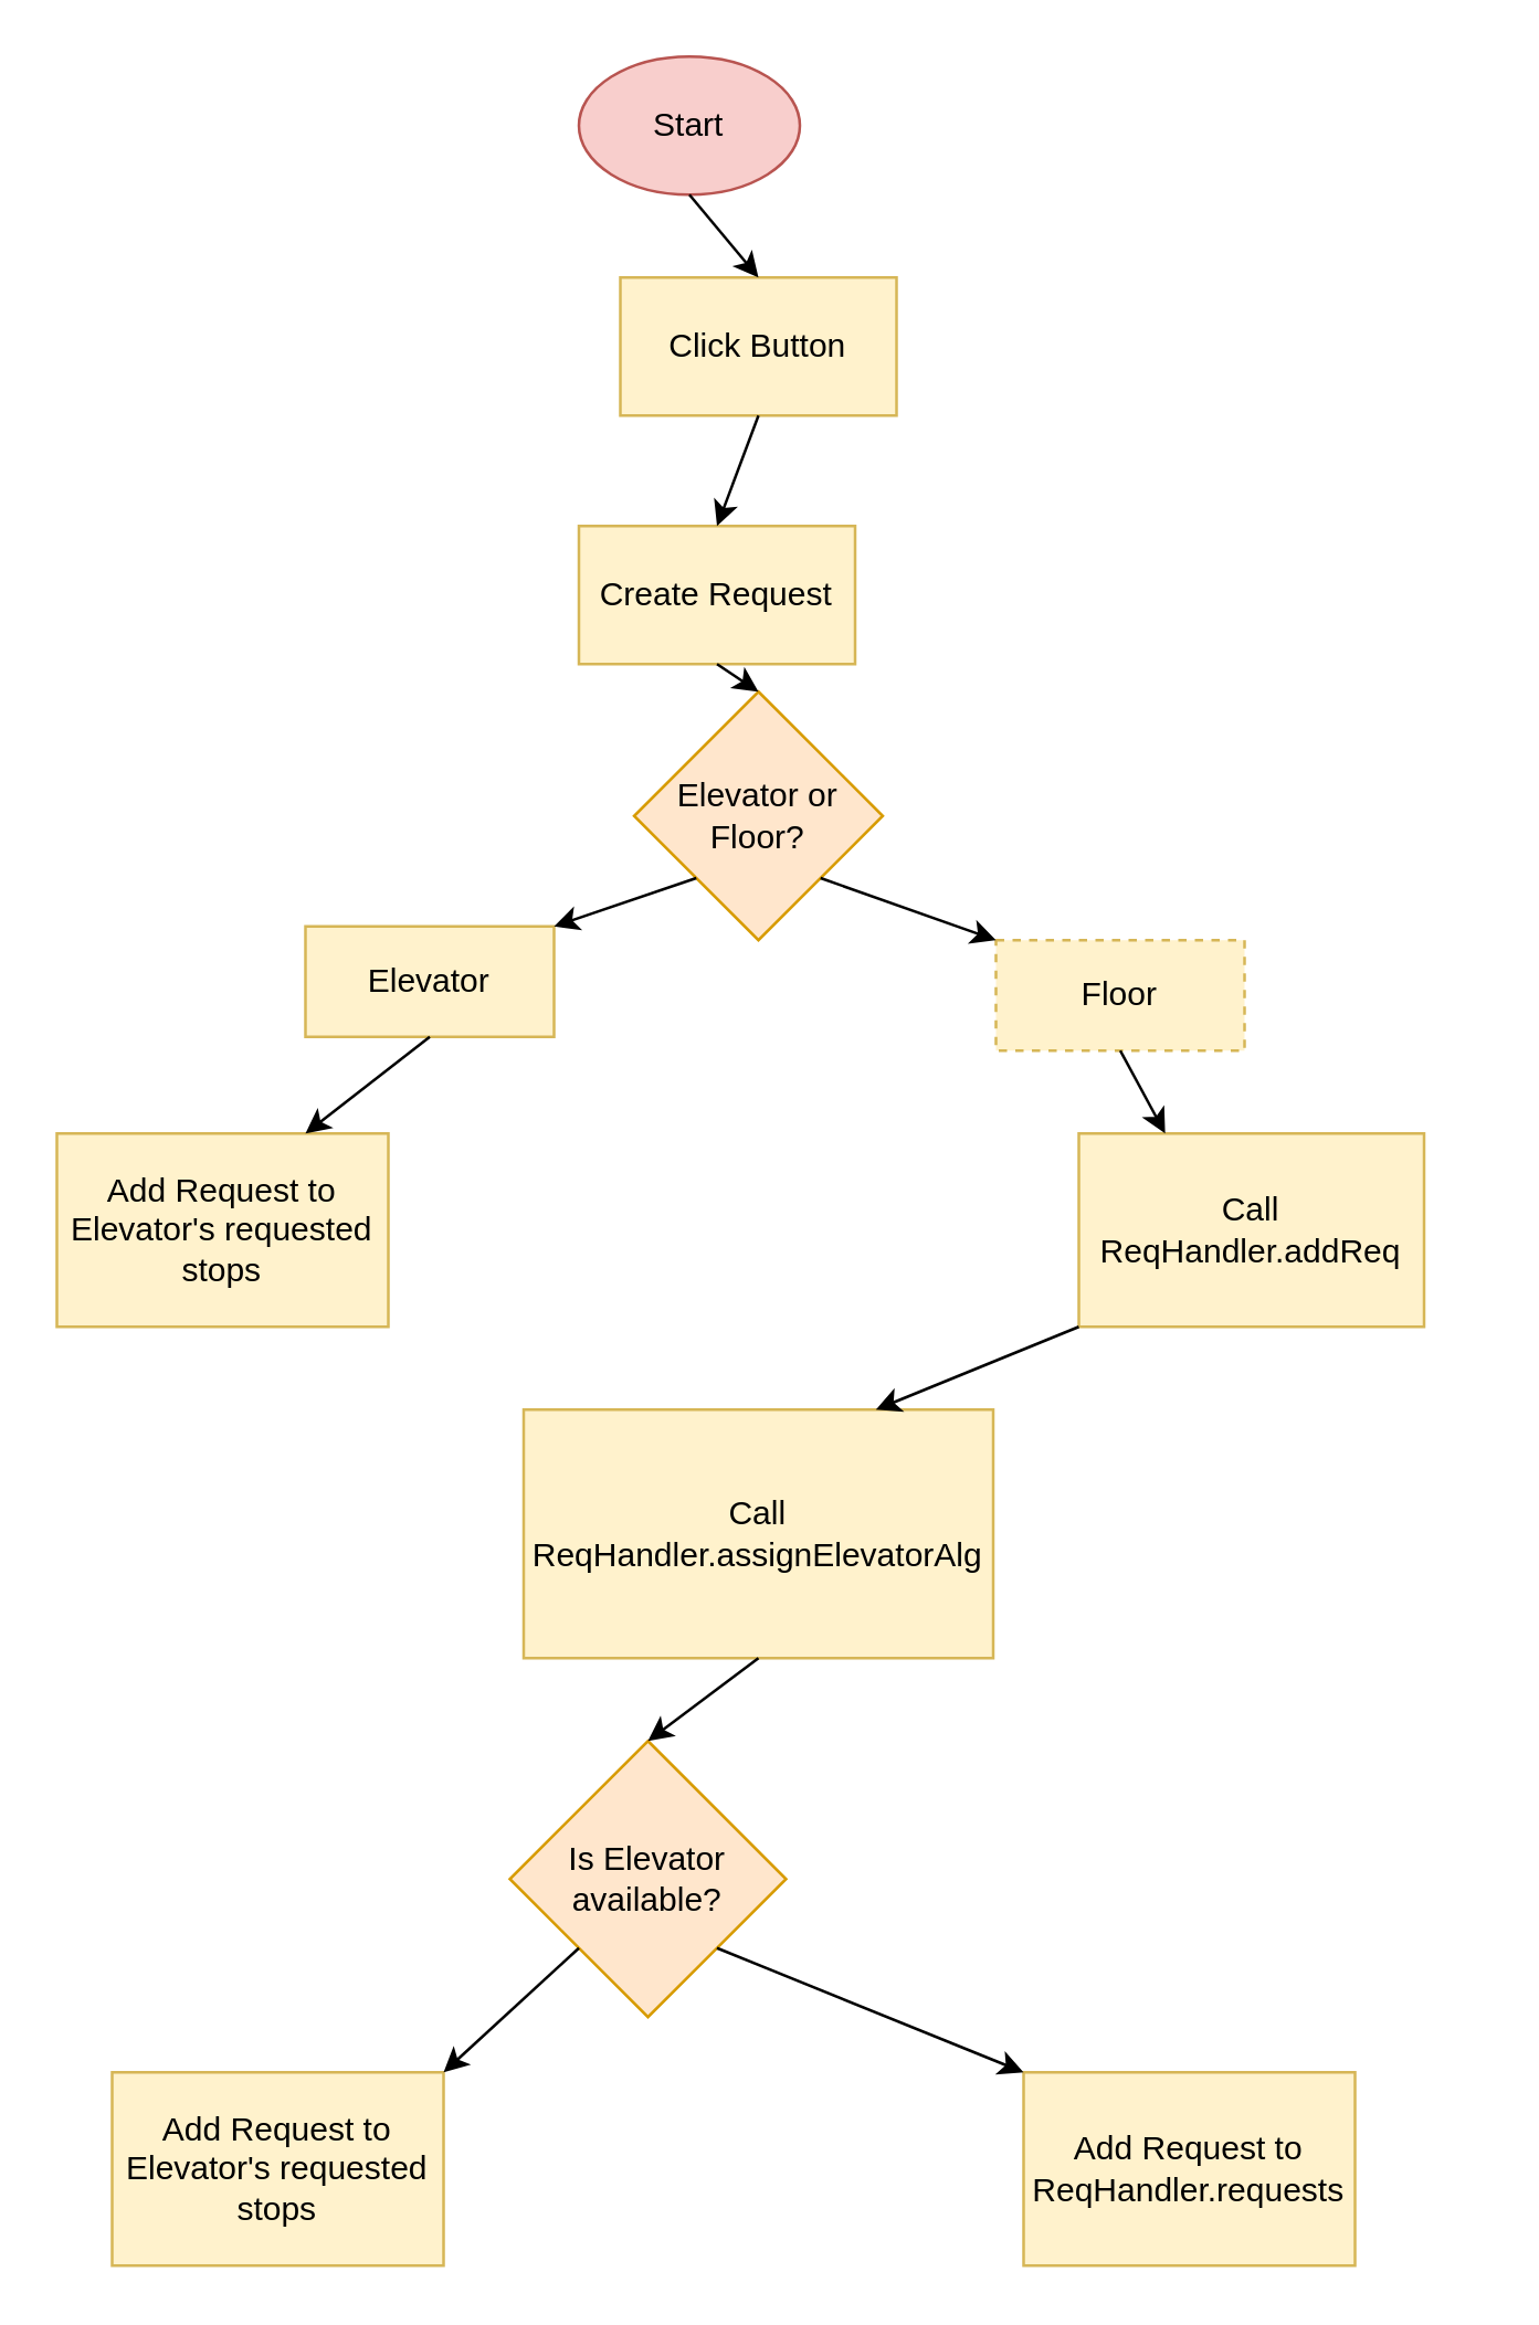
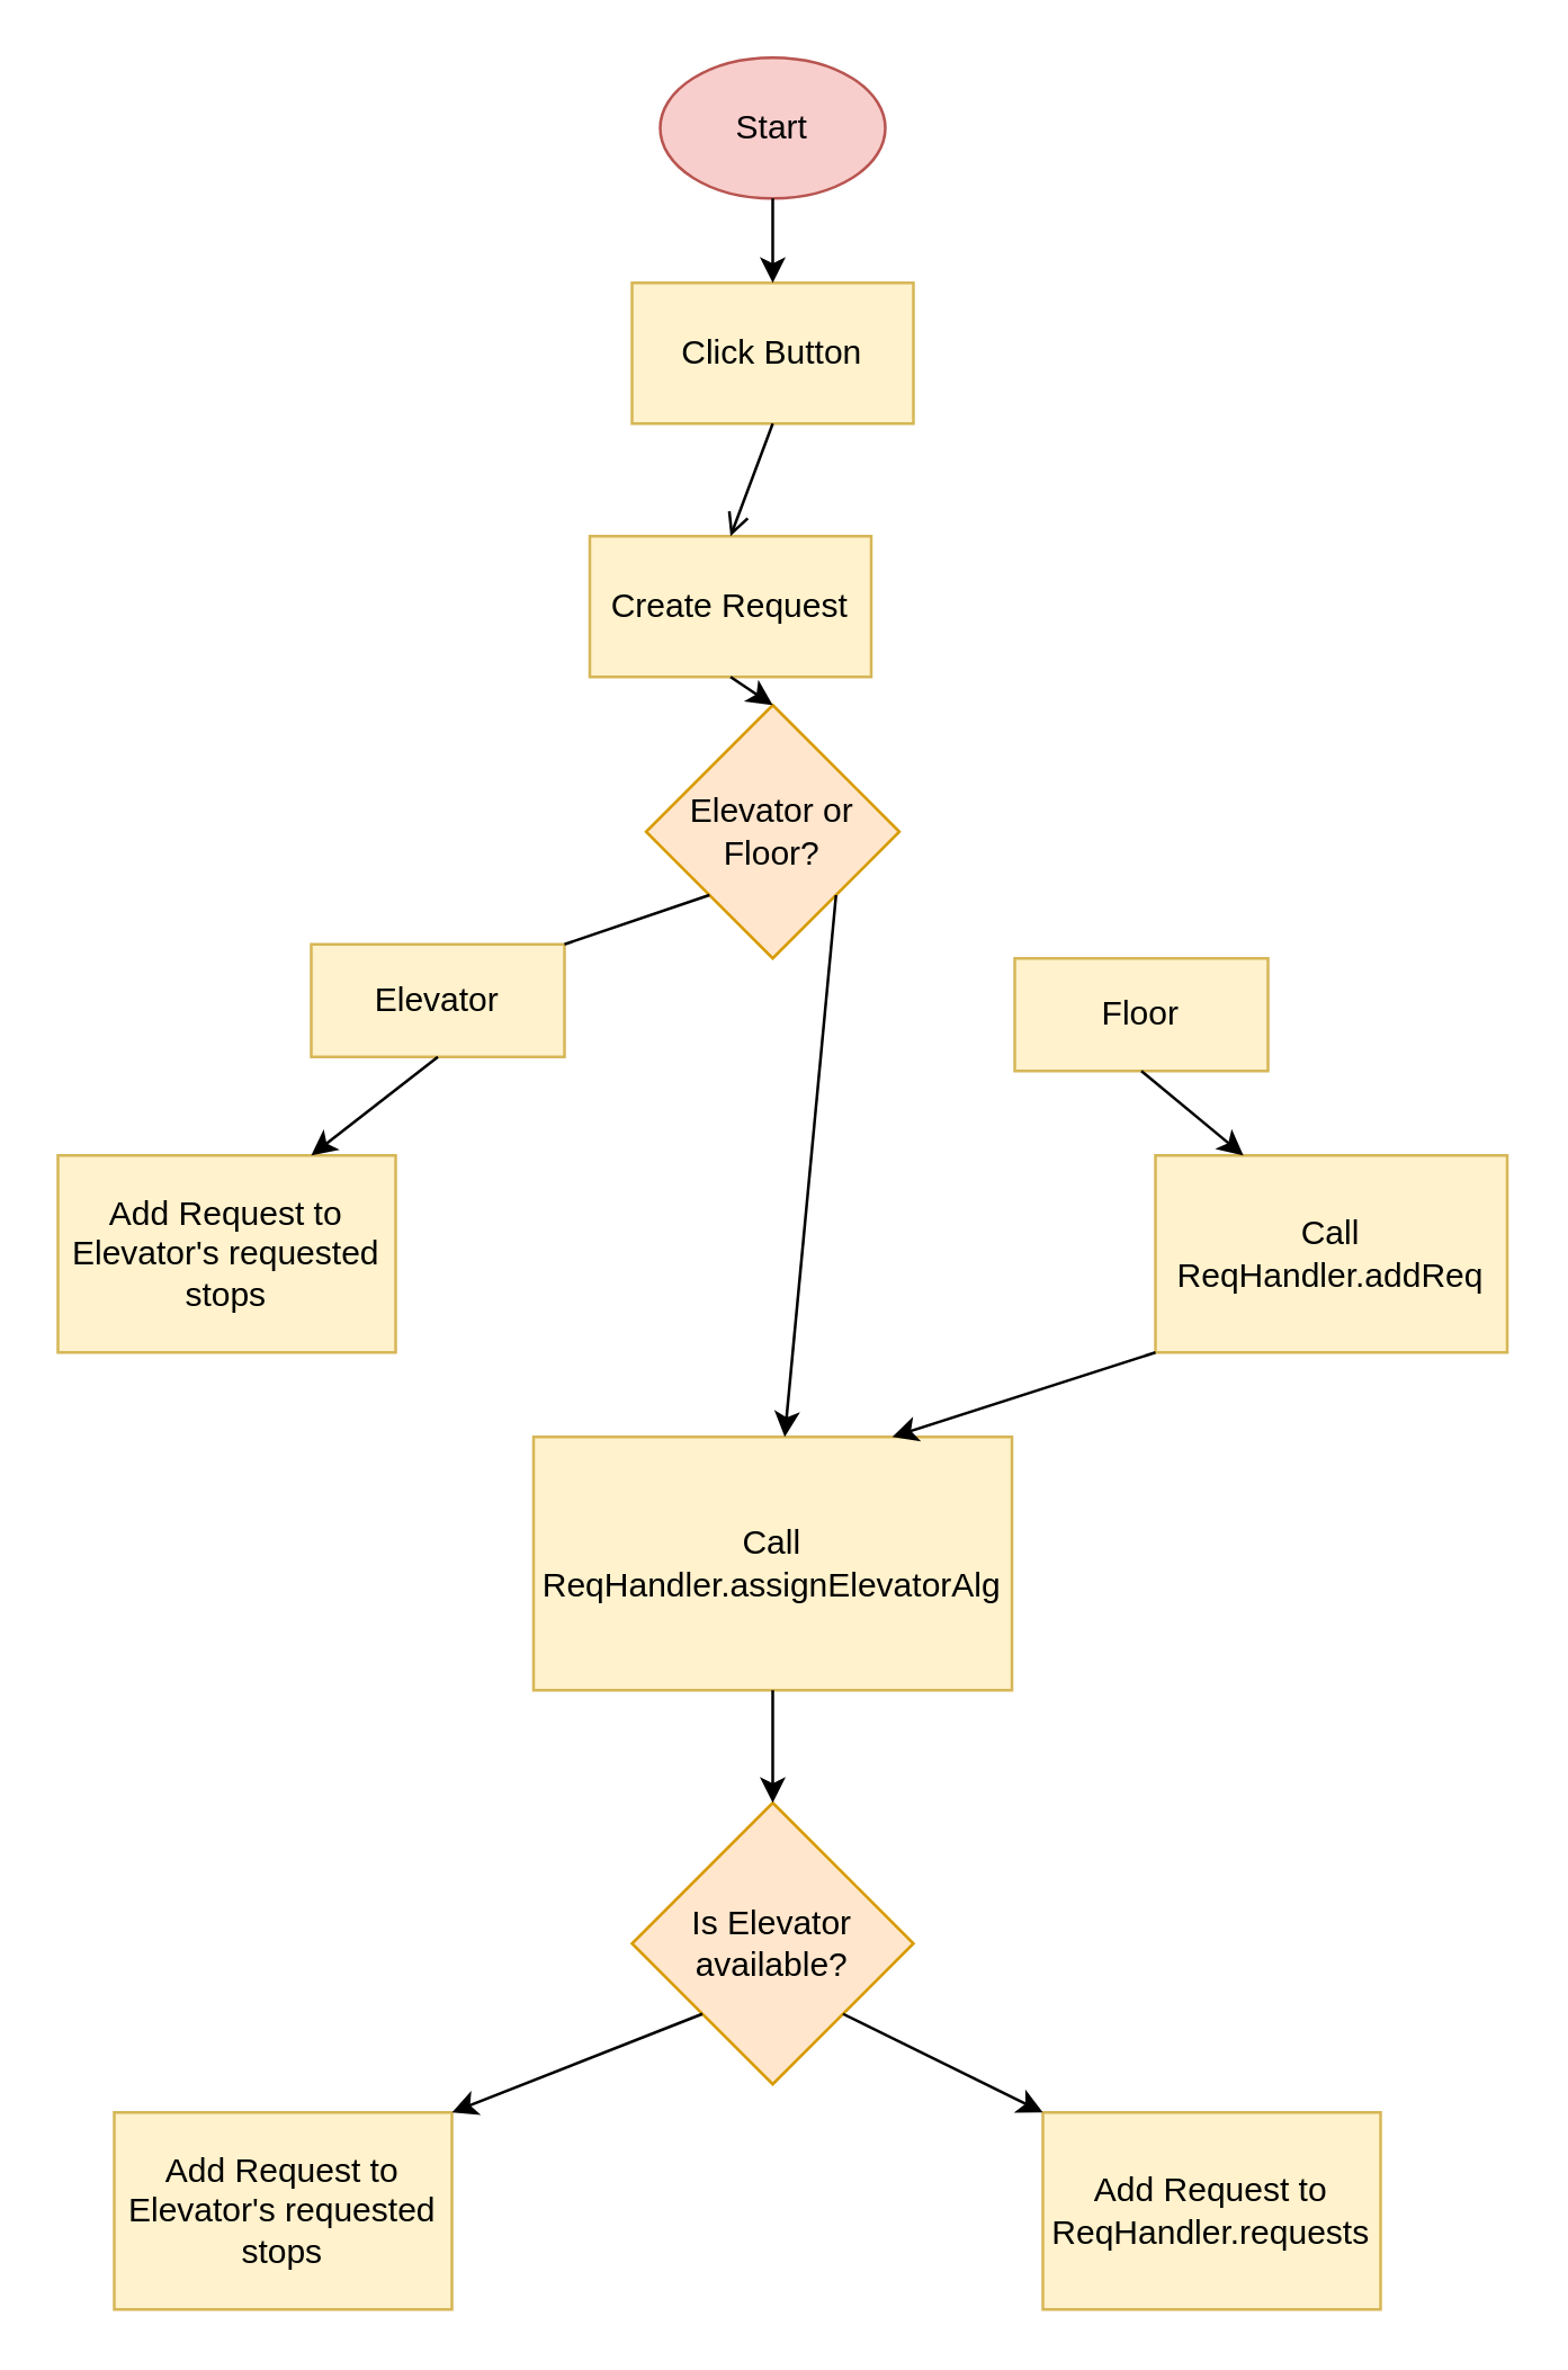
  <mxCell id="0" />
  <mxCell id="1" parent="0" />
- <mxCell id="2" value="Start" style="ellipse;whiteSpace=wrap;html=1;fillColor=#f8cecc;strokeColor=#b85450;" vertex="1" parent="1"><mxGeometry x="209" y="20" width="80" height="50" as="geometry" /></mxCell>
+ <mxCell id="2" value="Start" style="ellipse;whiteSpace=wrap;html=1;fillColor=#f8cecc;strokeColor=#b85450;" vertex="1" parent="1"><mxGeometry x="234" y="20" width="80" height="50" as="geometry" /></mxCell>
  <mxCell id="3" value="Click Button" style="rounded=0;whiteSpace=wrap;html=1;fillColor=#fff2cc;strokeColor=#d6b656;" vertex="1" parent="1"><mxGeometry x="224" y="100" width="100" height="50" as="geometry" /></mxCell>
  <mxCell id="4" value="Elevator or Floor?" style="rhombus;whiteSpace=wrap;html=1;fillColor=#ffe6cc;strokeColor=#d79b00;" vertex="1" parent="1"><mxGeometry x="229" y="250" width="90" height="90" as="geometry" /></mxCell>
  <mxCell id="5" value="Elevator" style="rounded=0;whiteSpace=wrap;html=1;fillColor=#fff2cc;strokeColor=#d6b656;" vertex="1" parent="1"><mxGeometry x="110" y="335" width="90" height="40" as="geometry" /></mxCell>
- <mxCell id="6" value="Floor" style="rounded=0;whiteSpace=wrap;html=1;fillColor=#fff2cc;strokeColor=#d6b656;dashed=1;" vertex="1" parent="1"><mxGeometry x="360" y="340" width="90" height="40" as="geometry" /></mxCell>
+ <mxCell id="6" value="Floor" style="rounded=0;whiteSpace=wrap;html=1;fillColor=#fff2cc;strokeColor=#d6b656;" vertex="1" parent="1"><mxGeometry x="360" y="340" width="90" height="40" as="geometry" /></mxCell>
  <mxCell id="7" value="Create Request" style="rounded=0;whiteSpace=wrap;html=1;fillColor=#fff2cc;strokeColor=#d6b656;" vertex="1" parent="1"><mxGeometry x="209" y="190" width="100" height="50" as="geometry" /></mxCell>
  <mxCell id="8" value="Add Request to Elevator's requested stops" style="rounded=0;whiteSpace=wrap;html=1;fillColor=#fff2cc;strokeColor=#d6b656;" vertex="1" parent="1"><mxGeometry x="20" y="410" width="120" height="70" as="geometry" /></mxCell>
- <mxCell id="9" value="Call ReqHandler.addReq" style="rounded=0;whiteSpace=wrap;html=1;fillColor=#fff2cc;strokeColor=#d6b656;" vertex="1" parent="1"><mxGeometry x="390" y="410" width="125" height="70" as="geometry" /></mxCell>
+ <mxCell id="9" value="Call ReqHandler.addReq" style="rounded=0;whiteSpace=wrap;html=1;fillColor=#fff2cc;strokeColor=#d6b656;" vertex="1" parent="1"><mxGeometry x="410" y="410" width="125" height="70" as="geometry" /></mxCell>
  <mxCell id="10" value="Call ReqHandler.assignElevatorAlg" style="rounded=0;whiteSpace=wrap;html=1;fillColor=#fff2cc;strokeColor=#d6b656;" vertex="1" parent="1"><mxGeometry x="189" y="510" width="170" height="90" as="geometry" /></mxCell>
- <mxCell id="11" value="Is Elevator available?" style="rhombus;whiteSpace=wrap;html=1;fillColor=#ffe6cc;strokeColor=#d79b00;" vertex="1" parent="1"><mxGeometry x="184" y="630" width="100" height="100" as="geometry" /></mxCell>
+ <mxCell id="11" value="Is Elevator available?" style="rhombus;whiteSpace=wrap;html=1;fillColor=#ffe6cc;strokeColor=#d79b00;" vertex="1" parent="1"><mxGeometry x="224" y="640" width="100" height="100" as="geometry" /></mxCell>
  <mxCell id="12" value="Add Request to Elevator's requested stops" style="rounded=0;whiteSpace=wrap;html=1;fillColor=#fff2cc;strokeColor=#d6b656;" vertex="1" parent="1"><mxGeometry x="40" y="750" width="120" height="70" as="geometry" /></mxCell>
  <mxCell id="13" value="Add Request to ReqHandler.requests" style="rounded=0;whiteSpace=wrap;html=1;fillColor=#fff2cc;strokeColor=#d6b656;" vertex="1" parent="1"><mxGeometry x="370" y="750" width="120" height="70" as="geometry" /></mxCell>
  <mxCell id="14" value="" style="endArrow=classic;html=1;exitX=0.5;exitY=1;exitDx=0;exitDy=0;" edge="1" parent="1" source="2"><mxGeometry width="50" height="50" relative="1" as="geometry"><mxPoint x="230" y="220" as="sourcePoint" /><mxPoint x="274" y="100" as="targetPoint" /></mxGeometry></mxCell>
- <mxCell id="15" value="" style="endArrow=classic;html=1;exitX=0.5;exitY=1;exitDx=0;exitDy=0;entryX=0.5;entryY=0;entryDx=0;entryDy=0;" edge="1" parent="1" source="3" target="7"><mxGeometry width="50" height="50" relative="1" as="geometry"><mxPoint x="284" y="80" as="sourcePoint" /><mxPoint x="284" y="110" as="targetPoint" /></mxGeometry></mxCell>
+ <mxCell id="15" value="" style="endArrow=open;html=1;exitX=0.5;exitY=1;exitDx=0;exitDy=0;entryX=0.5;entryY=0;entryDx=0;entryDy=0;" edge="1" parent="1" source="3" target="7"><mxGeometry width="50" height="50" relative="1" as="geometry"><mxPoint x="284" y="80" as="sourcePoint" /><mxPoint x="284" y="110" as="targetPoint" /></mxGeometry></mxCell>
  <mxCell id="16" value="" style="endArrow=classic;html=1;exitX=0.5;exitY=1;exitDx=0;exitDy=0;entryX=0.5;entryY=0;entryDx=0;entryDy=0;" edge="1" parent="1" source="7" target="4"><mxGeometry width="50" height="50" relative="1" as="geometry"><mxPoint x="294" y="90" as="sourcePoint" /><mxPoint x="294" y="120" as="targetPoint" /></mxGeometry></mxCell>
- <mxCell id="17" value="" style="endArrow=classic;html=1;exitX=1;exitY=1;exitDx=0;exitDy=0;entryX=0;entryY=0;entryDx=0;entryDy=0;" edge="1" parent="1" source="4" target="6"><mxGeometry width="50" height="50" relative="1" as="geometry"><mxPoint x="304" y="100" as="sourcePoint" /><mxPoint x="304" y="130" as="targetPoint" /></mxGeometry></mxCell>
- <mxCell id="18" value="" style="endArrow=classic;html=1;exitX=0;exitY=1;exitDx=0;exitDy=0;entryX=1;entryY=0;entryDx=0;entryDy=0;" edge="1" parent="1" source="4" target="5"><mxGeometry width="50" height="50" relative="1" as="geometry"><mxPoint x="329" y="305" as="sourcePoint" /><mxPoint x="415" y="350" as="targetPoint" /></mxGeometry></mxCell>
+ <mxCell id="17" value="" style="endArrow=classic;html=1;exitX=1;exitY=1;exitDx=0;exitDy=0;" edge="1" parent="1" source="4" target="10"><mxGeometry width="50" height="50" relative="1" as="geometry"><mxPoint x="304" y="100" as="sourcePoint" /><mxPoint x="304" y="130" as="targetPoint" /></mxGeometry></mxCell>
+ <mxCell id="18" value="" style="endArrow=none;html=1;exitX=0;exitY=1;exitDx=0;exitDy=0;entryX=1;entryY=0;entryDx=0;entryDy=0;" edge="1" parent="1" source="4" target="5"><mxGeometry width="50" height="50" relative="1" as="geometry"><mxPoint x="329" y="305" as="sourcePoint" /><mxPoint x="415" y="350" as="targetPoint" /></mxGeometry></mxCell>
  <mxCell id="19" value="" style="endArrow=classic;html=1;exitX=0.5;exitY=1;exitDx=0;exitDy=0;entryX=0.75;entryY=0;entryDx=0;entryDy=0;" edge="1" parent="1" source="5" target="8"><mxGeometry width="50" height="50" relative="1" as="geometry"><mxPoint x="339" y="315" as="sourcePoint" /><mxPoint x="425" y="360" as="targetPoint" /></mxGeometry></mxCell>
  <mxCell id="20" value="" style="endArrow=classic;html=1;exitX=0.5;exitY=1;exitDx=0;exitDy=0;entryX=0.25;entryY=0;entryDx=0;entryDy=0;" edge="1" parent="1" source="6" target="9"><mxGeometry width="50" height="50" relative="1" as="geometry"><mxPoint x="349" y="325" as="sourcePoint" /><mxPoint x="435" y="370" as="targetPoint" /></mxGeometry></mxCell>
  <mxCell id="21" value="" style="endArrow=classic;html=1;exitX=0;exitY=1;exitDx=0;exitDy=0;entryX=0.75;entryY=0;entryDx=0;entryDy=0;" edge="1" parent="1" source="9" target="10"><mxGeometry width="50" height="50" relative="1" as="geometry"><mxPoint x="510" y="220" as="sourcePoint" /><mxPoint x="580" y="370" as="targetPoint" /></mxGeometry></mxCell>
  <mxCell id="22" value="" style="endArrow=classic;html=1;exitX=0.5;exitY=1;exitDx=0;exitDy=0;entryX=0.5;entryY=0;entryDx=0;entryDy=0;" edge="1" parent="1" source="10" target="11"><mxGeometry width="50" height="50" relative="1" as="geometry"><mxPoint x="369" y="345" as="sourcePoint" /><mxPoint x="455" y="390" as="targetPoint" /></mxGeometry></mxCell>
  <mxCell id="23" value="" style="endArrow=classic;html=1;exitX=1;exitY=1;exitDx=0;exitDy=0;entryX=0;entryY=0;entryDx=0;entryDy=0;" edge="1" parent="1" source="11" target="13"><mxGeometry width="50" height="50" relative="1" as="geometry"><mxPoint x="379" y="355" as="sourcePoint" /><mxPoint x="465" y="400" as="targetPoint" /></mxGeometry></mxCell>
  <mxCell id="24" value="" style="endArrow=classic;html=1;exitX=0;exitY=1;exitDx=0;exitDy=0;entryX=1;entryY=0;entryDx=0;entryDy=0;" edge="1" parent="1" source="11" target="12"><mxGeometry width="50" height="50" relative="1" as="geometry"><mxPoint x="389" y="365" as="sourcePoint" /><mxPoint x="475" y="410" as="targetPoint" /></mxGeometry></mxCell>
